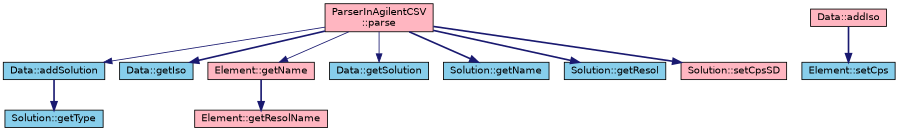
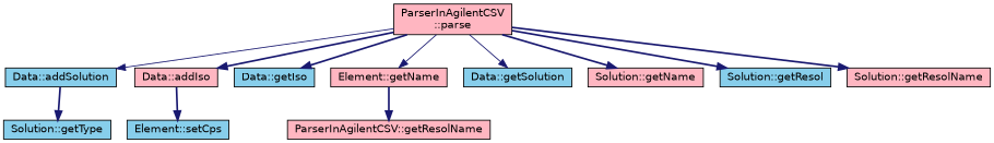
  digraph {
    fontname="DejaVu Sans"
    rankdir=TB
    node [color=black fillcolor=lightpink fontname="DejaVu Sans" fontsize=12 shape=record style=filled]
    edge [color=midnightblue fontname="DejaVu Sans" fontsize=12 labelfontname=Helvetica labelfontsize=12 style=bold]
    n1 [fontcolor=black height=0.2 label="ParserInAgilentCSV\l::parse" width=0.4]
    n2 [fillcolor=skyblue height=0.2 label="Data::addSolution" width=0.4]
    n3 [height=0.2 label="Data::addIso" width=0.4]
    n4 [fillcolor=skyblue height=0.2 label="Data::getIso" width=0.4]
    n5 [height=0.2 label="Element::getName" width=0.4]
    n6 [fillcolor=skyblue height=0.2 label="Data::getSolution" width=0.4]
-   n7 [fillcolor=skyblue height=0.2 label="Solution::getName" width=0.4]
+   n7 [height=0.2 label="Solution::getName" width=0.4]
    n8 [fillcolor=skyblue height=0.2 label="Solution::getResol" width=0.4]
-   n9 [height=0.2 label="Solution::setCpsSD" width=0.4]
+   n9 [height=0.2 label="Solution::getResolName" width=0.4]
    n10 [fillcolor=skyblue height=0.2 label="Solution::getType" width=0.4]
    n11 [fillcolor=skyblue height=0.2 label="Element::setCps" width=0.4]
-   n12 [height=0.2 label="Element::getResolName" width=0.4]
+   n12 [height=0.2 label="ParserInAgilentCSV::getResolName" width=0.4]
    n1 -> n2 [style=solid]
+   n1 -> n3
    n1 -> n4
    n1 -> n5 [style=solid]
    n1 -> n6 [style=solid]
    n1 -> n7
    n1 -> n8
    n1 -> n9
    n2 -> n10
    n3 -> n11
    n5 -> n12
  }
